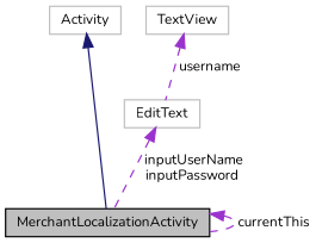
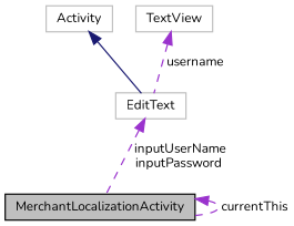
  digraph {
    fontname=Nunito
    node [color=grey75 fillcolor=white fontname=Nunito fontsize=10 shape=record style=filled]
    edge [color=darkorchid3 dir=back fontname=Nunito fontsize=10 labelfontname=Helvetica labelfontsize=10 style=dashed]
    n1 [color=black fillcolor=grey75 fontcolor=black height=0.2 label=MerchantLocalizationActivity width=0.4]
    n2 [height=0.2 label=Activity width=0.4]
    n3 [height=0.2 label=EditText width=0.4]
    n4 [height=0.2 label=TextView width=0.4]
    n1 -> n1 [label=" currentThis"]
-   n2 -> n1 [color=midnightblue style=solid]
+   n2 -> n3 [color=midnightblue style=solid]
    n3 -> n1 [label=" inputUserName\ninputPassword"]
    n4 -> n3 [label=" username"]
  }
